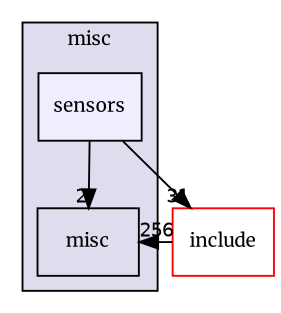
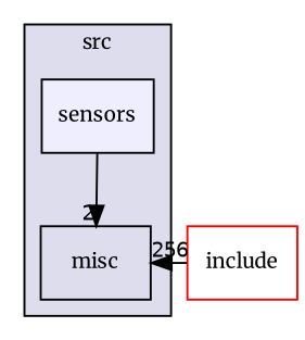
  digraph {
    compound=true
    fontname=Merriweather
    node [fontname=Merriweather fontsize=10 shape=box style=filled]
    edge [fontname=Merriweather labeldistance=1.5 labelfontname=Helvetica labelfontsize=10]
    n1 [label=misc style=""]
    n2 [fillcolor="#eeeeff" label=sensors pencolor=black]
    n3 [color=red fillcolor=white label=include]
    subgraph cluster_1 {
      bgcolor="#ddddee"
      fontsize=10
-     label=misc
+     label=src
      pencolor=black
      n1
      n2
    }
    n2 -> n1 [headlabel=2]
-   n2 -> n3 [headlabel=31]
    n3 -> n1 [headlabel=256]
  }
